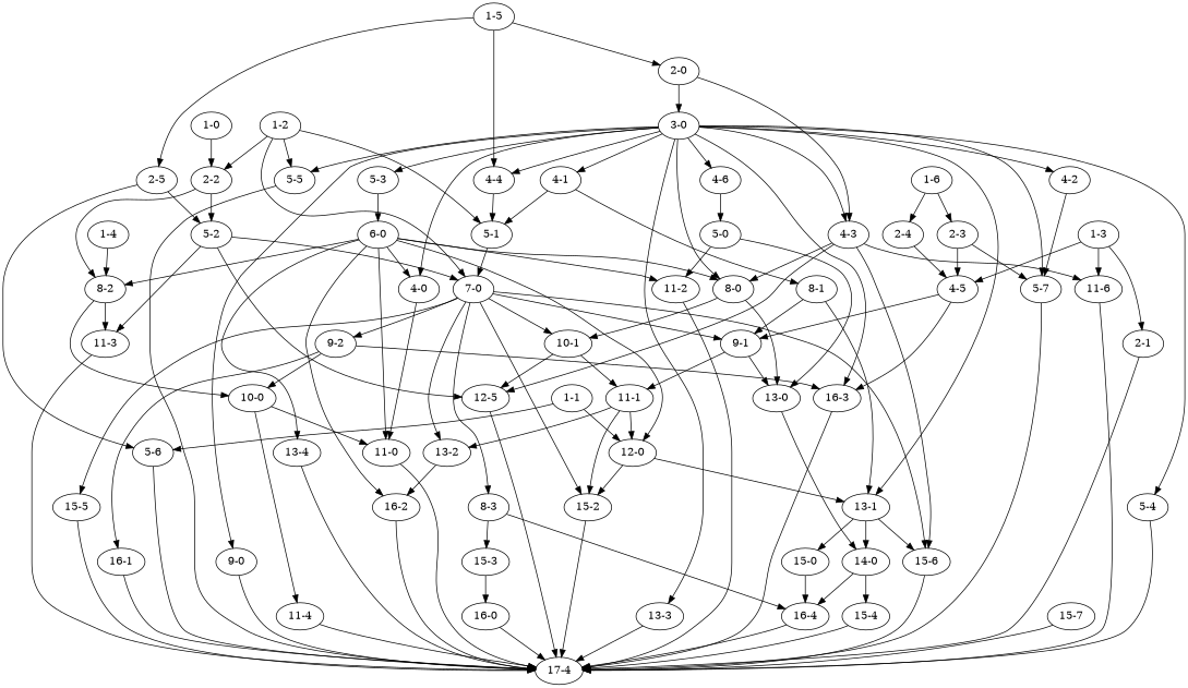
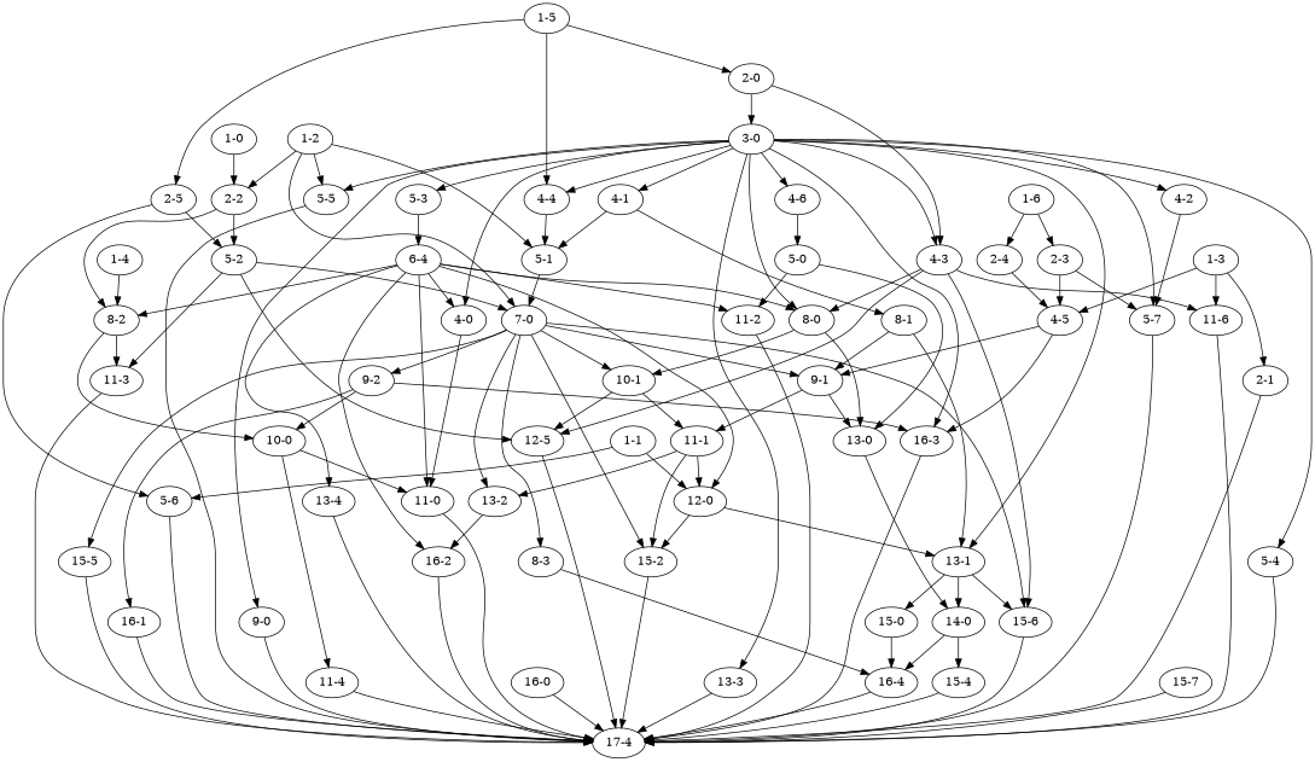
  digraph {
    "1-0"
    "2-2"
    "8-2"
    "5-2"
    "11-3"
    "10-0"
    "7-0"
    n8 [label="12-5"]
    "1-1"
    "5-6"
    "12-0"
    "17-4"
    "13-1"
    "15-2"
    "15-6"
    "14-0"
    "15-0"
    "1-2"
    "5-1"
    "5-5"
    "9-1"
    "8-3"
    "9-2"
    "10-1"
    "13-2"
    "15-5"
    "13-0"
    "11-1"
-   "15-3"
    "16-4"
    "16-3"
    "16-1"
    "16-2"
    "1-3"
    "2-1"
    "4-5"
    "11-6"
    "1-4"
    "11-0"
    "11-4"
    "1-5"
    "2-0"
    "2-5"
    "4-4"
    "3-0"
    "4-3"
    "5-7"
    "4-0"
    "4-1"
    "4-2"
    "4-6"
    "5-3"
    "5-4"
    "8-0"
    "9-0"
    "13-3"
    "1-6"
    "2-3"
    "2-4"
    "8-1"
    "5-0"
-   "6-0"
+   "6-0" [label="6-4"]
    "11-2"
    "13-4"
    "15-7"
    "15-4"
    "16-0"
    "1-0" -> "2-2"
    "2-2" -> "8-2"
    "2-2" -> "5-2"
    "8-2" -> "11-3"
    "8-2" -> "10-0"
    "5-2" -> "11-3"
    "5-2" -> "7-0"
    "5-2" -> n8
    "11-3" -> "17-4"
    "10-0" -> "11-0"
    "10-0" -> "11-4"
    "7-0" -> "15-2"
    "7-0" -> "15-6"
    "7-0" -> "9-1"
    "7-0" -> "8-3"
    "7-0" -> "9-2"
    "7-0" -> "10-1"
    "7-0" -> "13-2"
    "7-0" -> "15-5"
    n8 -> "17-4"
    "1-1" -> "5-6"
    "1-1" -> "12-0"
    "5-6" -> "17-4"
    "12-0" -> "13-1"
    "12-0" -> "15-2"
    "13-1" -> "15-6"
    "13-1" -> "14-0"
    "13-1" -> "15-0"
    "15-2" -> "17-4"
    "15-6" -> "17-4"
    "14-0" -> "16-4"
    "14-0" -> "15-4"
    "15-0" -> "16-4"
    "1-2" -> "2-2"
    "1-2" -> "7-0"
    "1-2" -> "5-1"
    "1-2" -> "5-5"
    "5-1" -> "7-0"
    "5-5" -> "17-4"
    "9-1" -> "13-0"
    "9-1" -> "11-1"
-   "8-3" -> "15-3"
    "8-3" -> "16-4"
    "9-2" -> "10-0"
    "9-2" -> "16-3"
    "9-2" -> "16-1"
    "10-1" -> n8
    "10-1" -> "11-1"
    "13-2" -> "16-2"
    "15-5" -> "17-4"
    "13-0" -> "14-0"
    "11-1" -> "12-0"
    "11-1" -> "15-2"
    "11-1" -> "13-2"
-   "15-3" -> "16-0"
    "16-4" -> "17-4"
    "16-3" -> "17-4"
    "16-1" -> "17-4"
    "16-2" -> "17-4"
    "1-3" -> "2-1"
    "1-3" -> "4-5"
    "1-3" -> "11-6"
    "2-1" -> "17-4"
    "4-5" -> "9-1"
    "4-5" -> "16-3"
    "11-6" -> "17-4"
    "1-4" -> "8-2"
    "11-0" -> "17-4"
    "11-4" -> "17-4"
    "1-5" -> "2-0"
    "1-5" -> "2-5"
    "1-5" -> "4-4"
    "2-0" -> "3-0"
    "2-0" -> "4-3"
    "2-5" -> "5-2"
    "2-5" -> "5-6"
    "4-4" -> "5-1"
    "3-0" -> "13-1"
    "3-0" -> "5-5"
    "3-0" -> "16-3"
    "3-0" -> "4-4"
    "3-0" -> "4-3"
    "3-0" -> "5-7"
    "3-0" -> "4-0"
    "3-0" -> "4-1"
    "3-0" -> "4-2"
    "3-0" -> "4-6"
    "3-0" -> "5-3"
    "3-0" -> "5-4"
    "3-0" -> "8-0"
    "3-0" -> "9-0"
    "3-0" -> "13-3"
    "4-3" -> n8
    "4-3" -> "15-6"
    "4-3" -> "11-6"
    "4-3" -> "8-0"
    "5-7" -> "17-4"
    "4-0" -> "11-0"
    "4-1" -> "5-1"
    "4-1" -> "8-1"
    "4-2" -> "5-7"
    "4-6" -> "5-0"
    "5-3" -> "6-0"
    "5-4" -> "17-4"
    "8-0" -> "10-1"
    "8-0" -> "13-0"
    "9-0" -> "17-4"
    "13-3" -> "17-4"
    "1-6" -> "2-3"
    "1-6" -> "2-4"
    "2-3" -> "4-5"
    "2-3" -> "5-7"
    "2-4" -> "4-5"
    "8-1" -> "13-1"
    "8-1" -> "9-1"
    "5-0" -> "13-0"
    "5-0" -> "11-2"
    "6-0" -> "8-2"
    "6-0" -> "12-0"
    "6-0" -> "16-2"
    "6-0" -> "11-0"
    "6-0" -> "4-0"
    "6-0" -> "8-0"
    "6-0" -> "11-2"
    "6-0" -> "13-4"
    "11-2" -> "17-4"
    "13-4" -> "17-4"
    "15-7" -> "17-4"
    "15-4" -> "17-4"
    "16-0" -> "17-4"
  }
